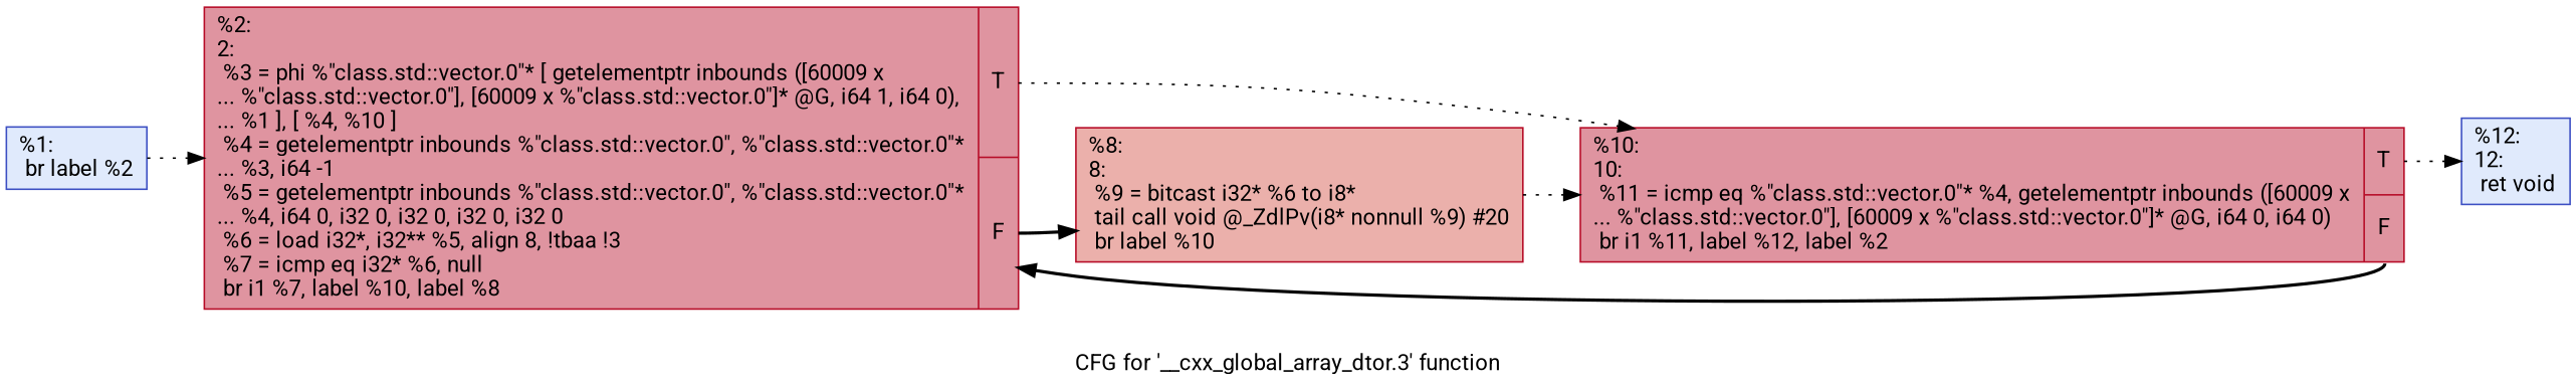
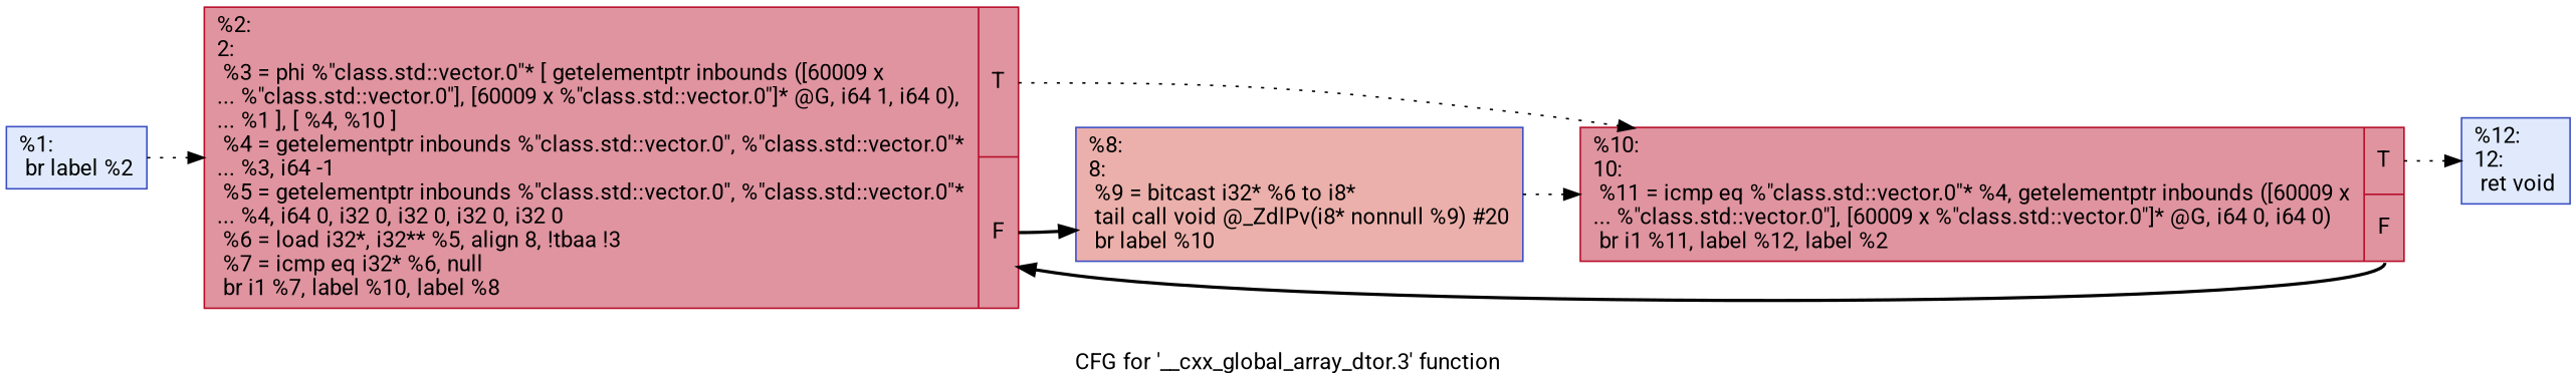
  digraph {
    label="CFG for '__cxx_global_array_dtor.3' function"
    rankdir=LR
    fontname=Roboto
    node [color="#b70d28ff" fillcolor="#b9d0f970" shape=record style=filled fontname=Roboto]
    edge [style=dotted fontname=Roboto]
    n1 [color="#3d50c3ff" label="{%1:\l  br label %2\l}"]
    n2 [fillcolor="#b70d2870" label="{%2:\l2:                                                \l  %3 = phi %\"class.std::vector.0\"* [ getelementptr inbounds ([60009 x\l... %\"class.std::vector.0\"], [60009 x %\"class.std::vector.0\"]* @G, i64 1, i64 0),\l... %1 ], [ %4, %10 ]\l  %4 = getelementptr inbounds %\"class.std::vector.0\", %\"class.std::vector.0\"*\l... %3, i64 -1\l  %5 = getelementptr inbounds %\"class.std::vector.0\", %\"class.std::vector.0\"*\l... %4, i64 0, i32 0, i32 0, i32 0, i32 0\l  %6 = load i32*, i32** %5, align 8, !tbaa !3\l  %7 = icmp eq i32* %6, null\l  br i1 %7, label %10, label %8\l|{<s0>T|<s1>F}}"]
    n3 [fillcolor="#b70d2870" label="{%10:\l10:                                               \l  %11 = icmp eq %\"class.std::vector.0\"* %4, getelementptr inbounds ([60009 x\l... %\"class.std::vector.0\"], [60009 x %\"class.std::vector.0\"]* @G, i64 0, i64 0)\l  br i1 %11, label %12, label %2\l|{<s0>T|<s1>F}}"]
-   n4 [fillcolor="#d24b4070" label="{%8:\l8:                                                \l  %9 = bitcast i32* %6 to i8*\l  tail call void @_ZdlPv(i8* nonnull %9) #20\l  br label %10\l}"]
+   n4 [color="#3d50c3ff" fillcolor="#d24b4070" label="{%8:\l8:                                                \l  %9 = bitcast i32* %6 to i8*\l  tail call void @_ZdlPv(i8* nonnull %9) #20\l  br label %10\l}"]
    n5 [color="#3d50c3ff" label="{%12:\l12:                                               \l  ret void\l}"]
    n1 -> n2
    n2 -> n3 [tailport=s0]
    n2 -> n4 [tailport=s1 style=bold]
    n3 -> n2 [tailport=s1 style=bold]
    n3 -> n5 [tailport=s0]
    n4 -> n3
  }
